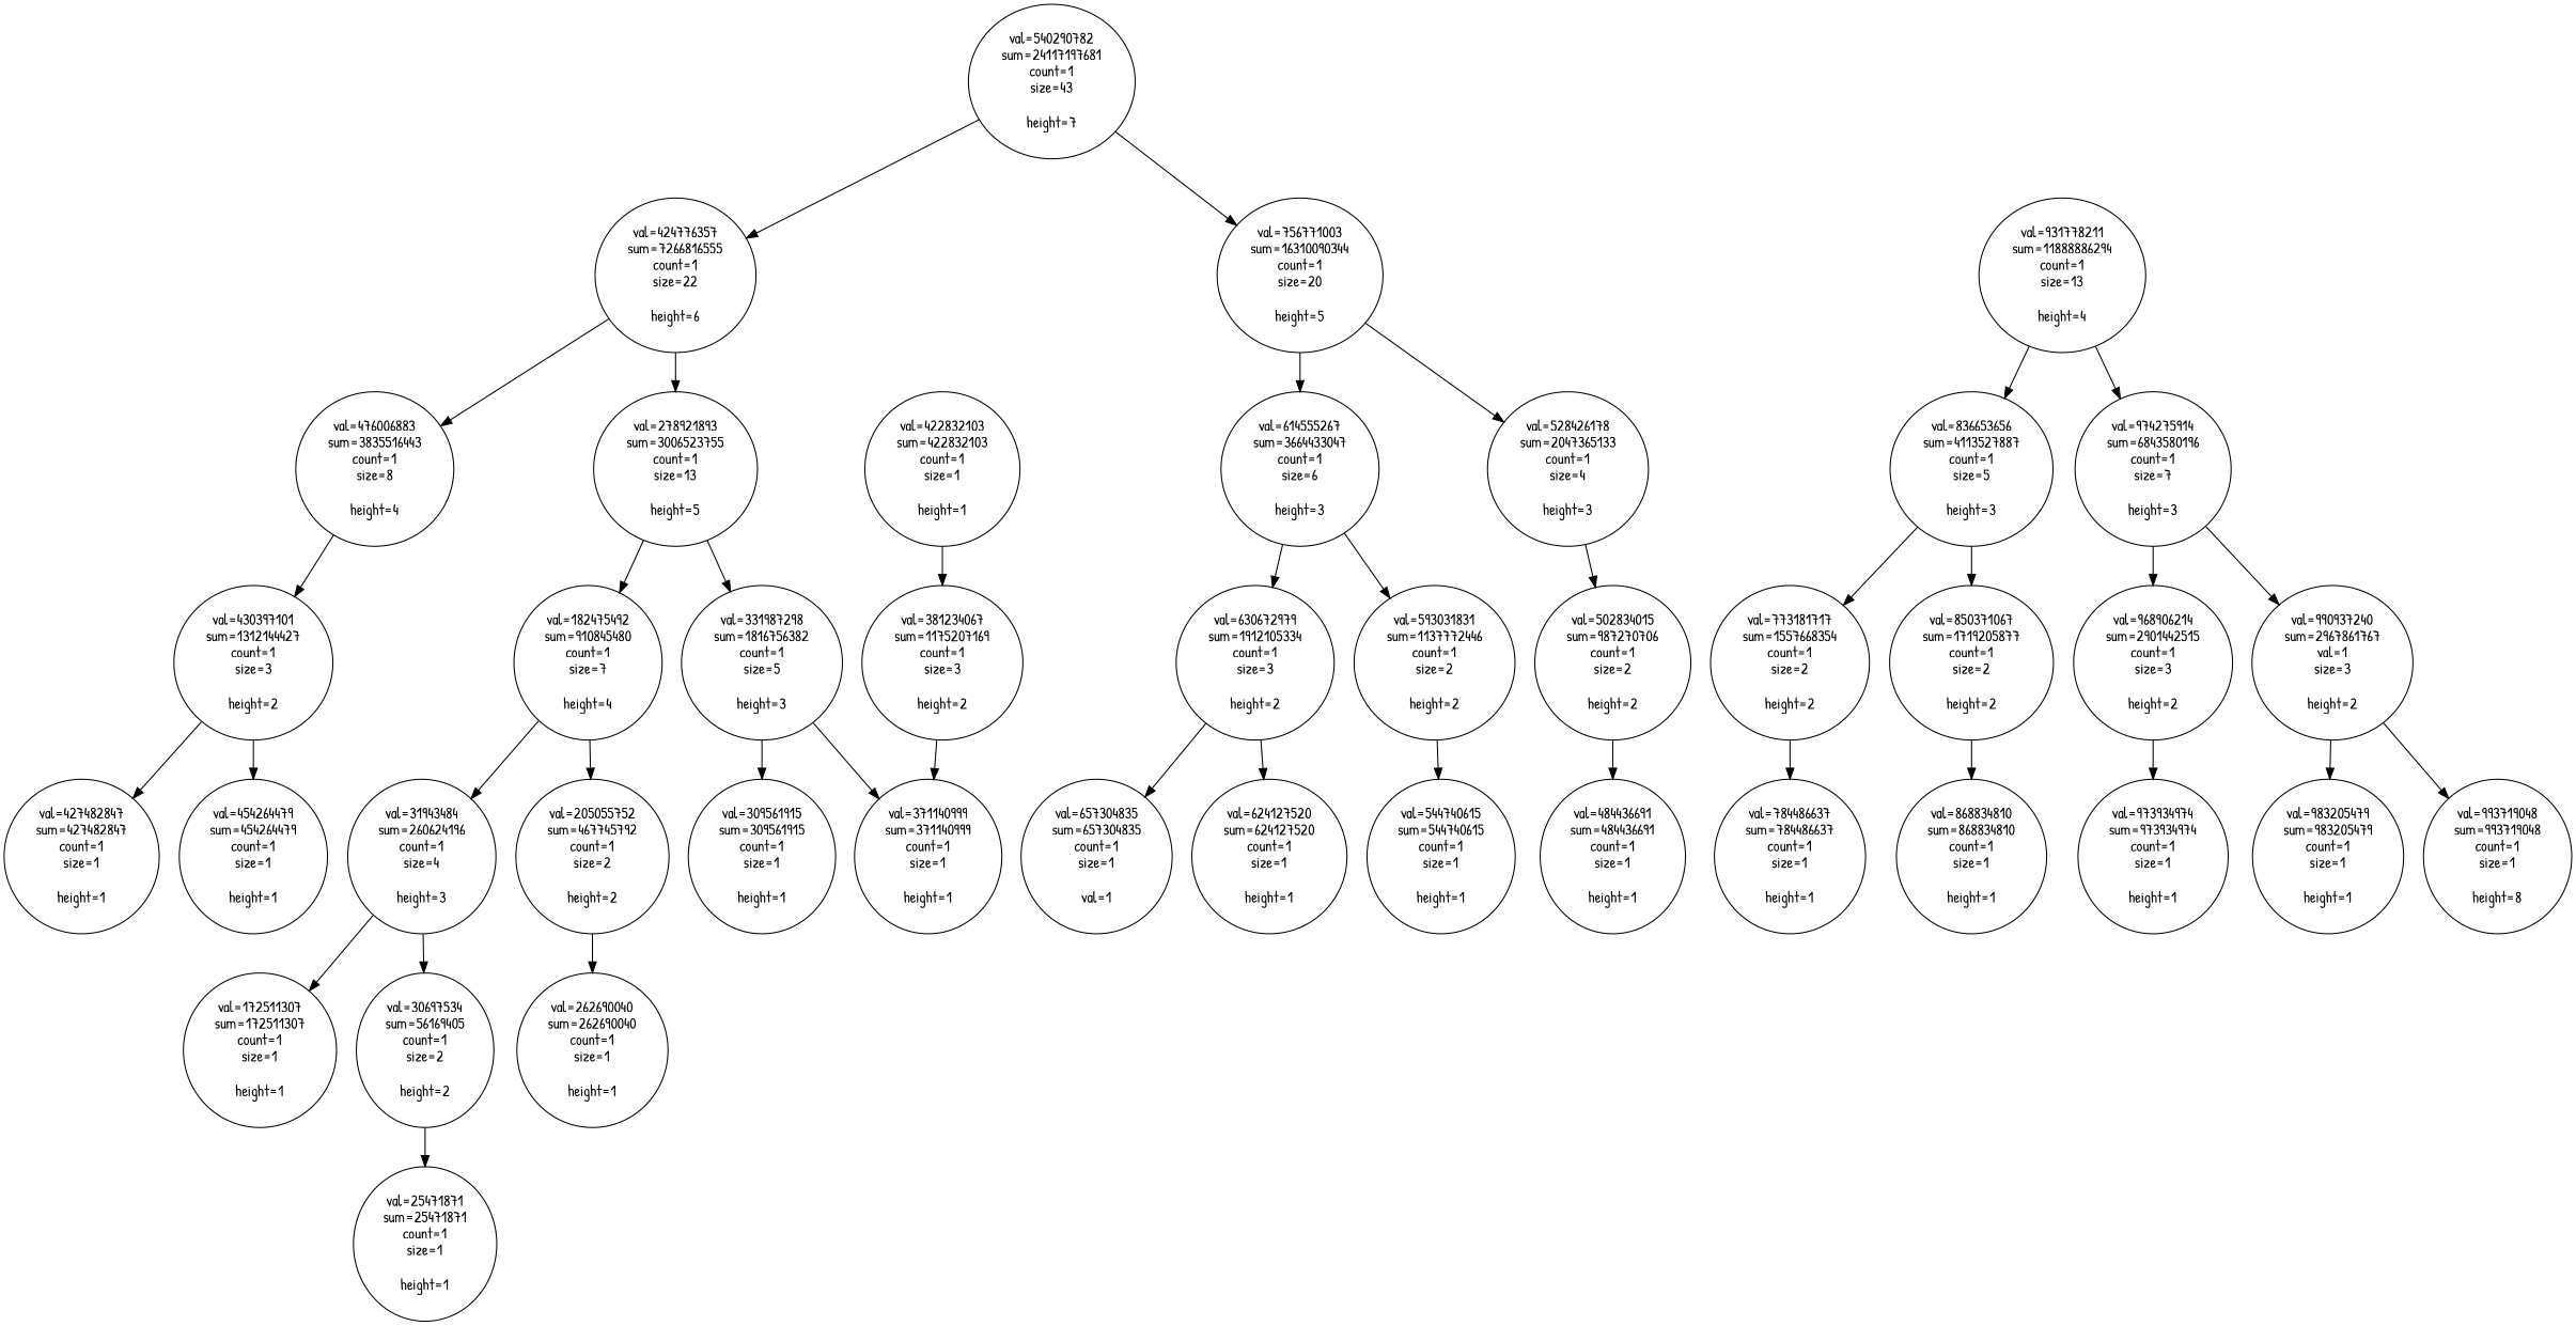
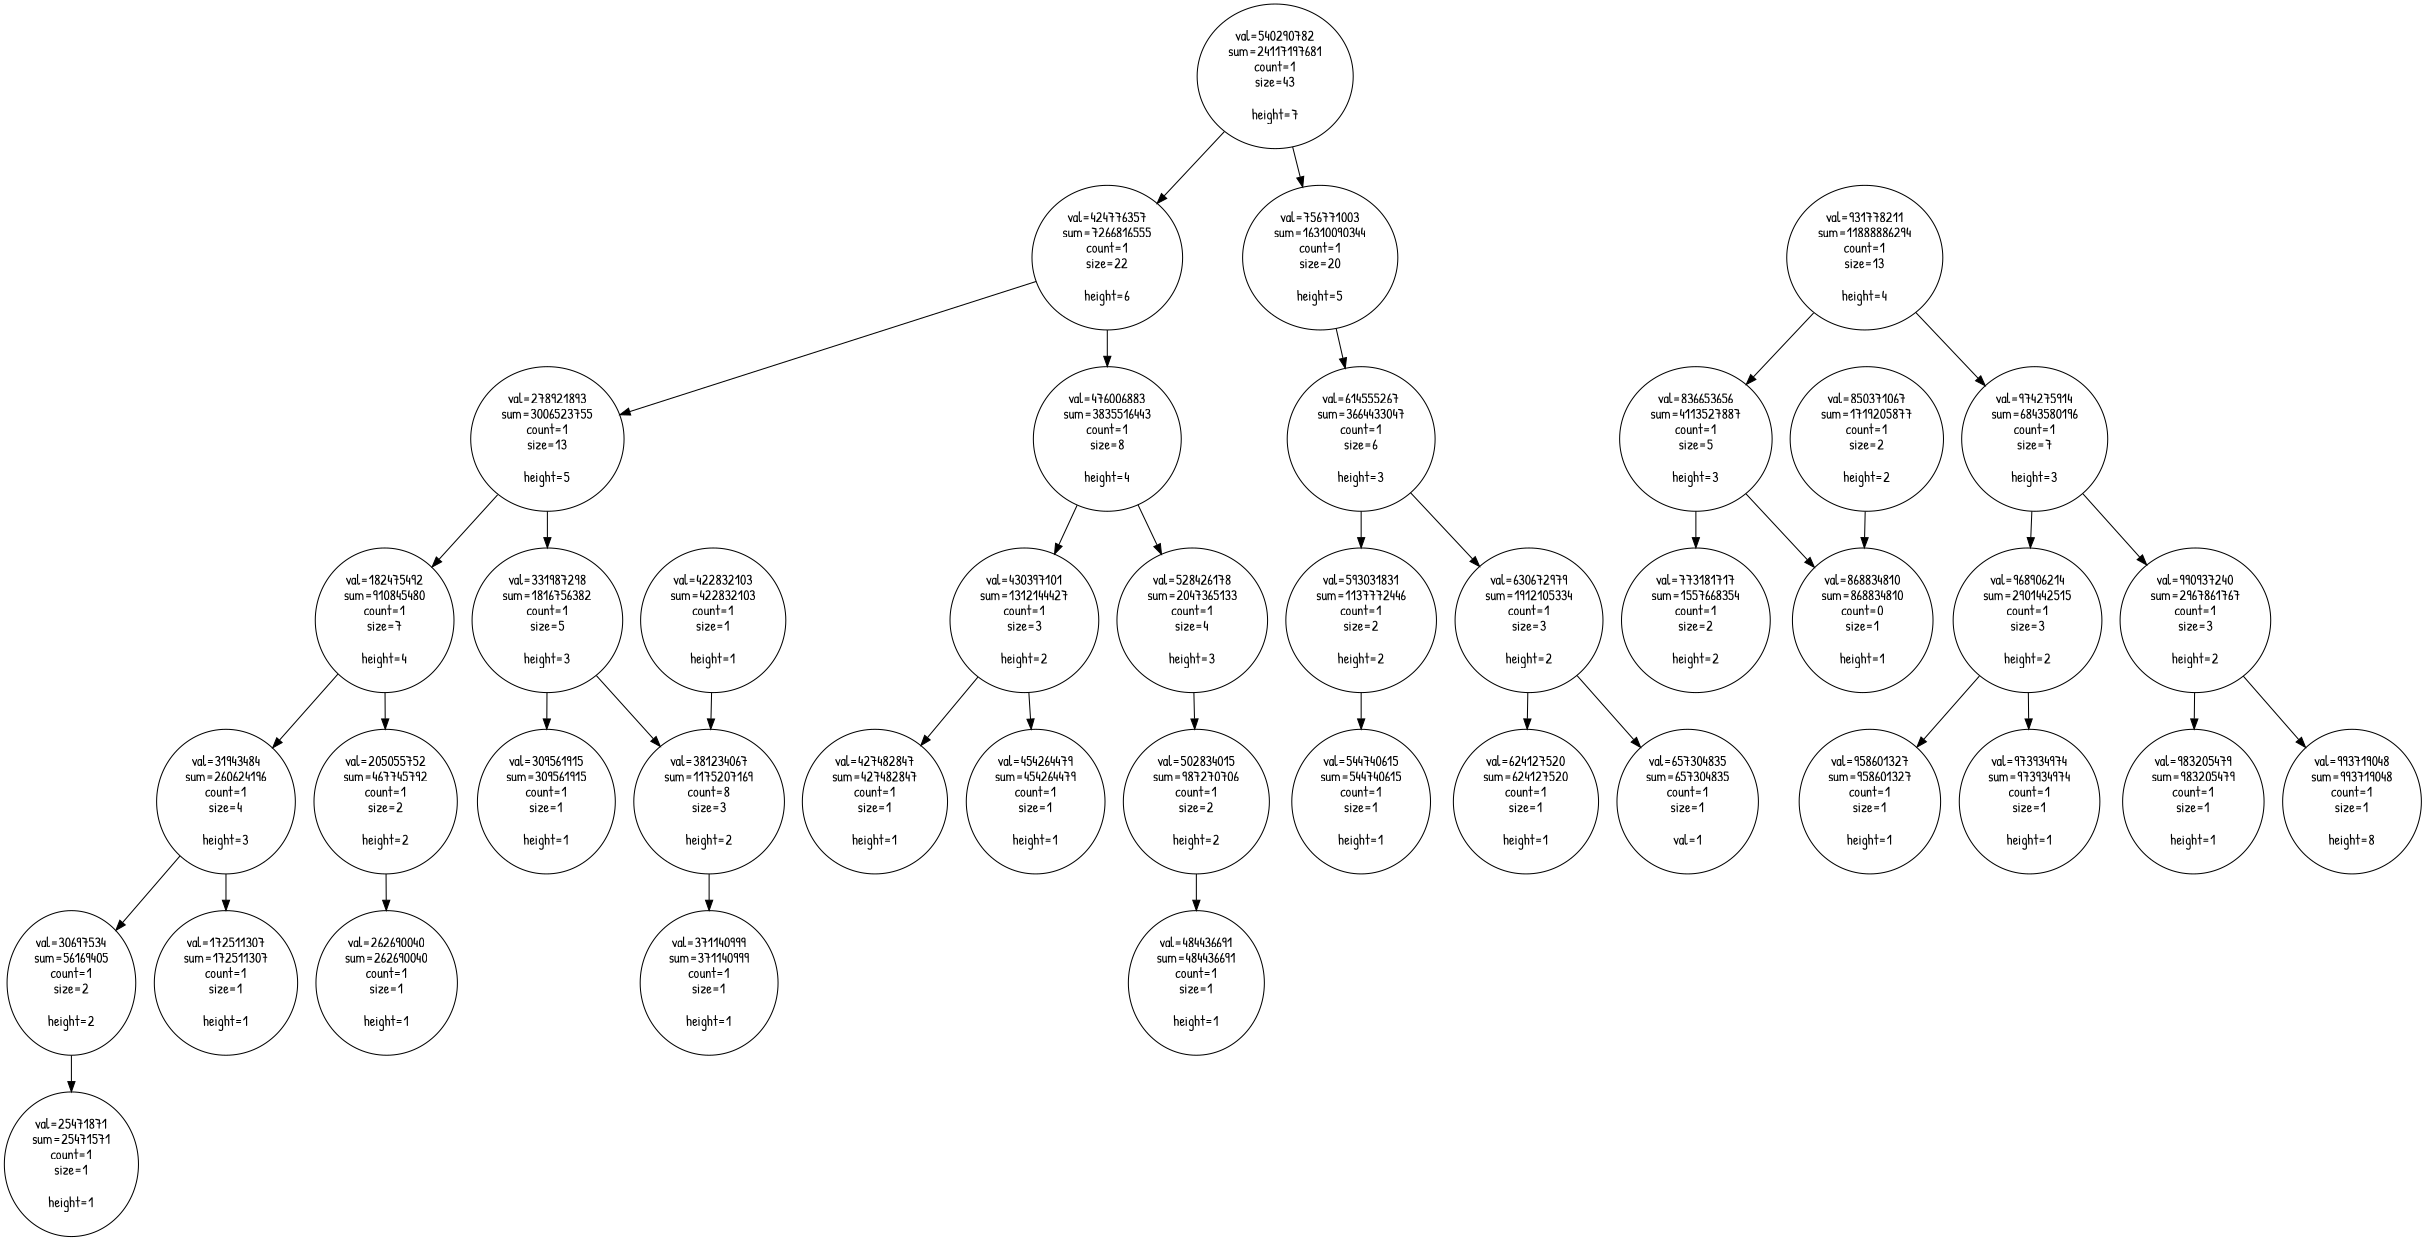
  digraph {
    fontname="Patrick Hand"
    node [fontname="Patrick Hand"]
    edge [fontname="Patrick Hand"]
    n1 [label=<val=540290782<BR/>sum=24117197681<BR/>count=1<BR/>size=43<BR/><BR/>height=7<BR/>>]
    n2 [label=<val=424776357<BR/>sum=7266816555<BR/>count=1<BR/>size=22<BR/><BR/>height=6<BR/>>]
    n3 [label=<val=756771003<BR/>sum=16310090344<BR/>count=1<BR/>size=20<BR/><BR/>height=5<BR/>>]
-   n4 [label=<val=25471871<BR/>sum=25471871<BR/>count=1<BR/>size=1<BR/><BR/>height=1<BR/>>]
+   n4 [label=<val=25471871<BR/>sum=25471571<BR/>count=1<BR/>size=1<BR/><BR/>height=1<BR/>>]
    n5 [label=<val=30697534<BR/>sum=56169405<BR/>count=1<BR/>size=2<BR/><BR/>height=2<BR/>>]
    n6 [label=<val=31943484<BR/>sum=260624196<BR/>count=1<BR/>size=4<BR/><BR/>height=3<BR/>>]
    n7 [label=<val=172511307<BR/>sum=172511307<BR/>count=1<BR/>size=1<BR/><BR/>height=1<BR/>>]
    n8 [label=<val=182475492<BR/>sum=910845480<BR/>count=1<BR/>size=7<BR/><BR/>height=4<BR/>>]
    n9 [label=<val=205055752<BR/>sum=467745792<BR/>count=1<BR/>size=2<BR/><BR/>height=2<BR/>>]
    n10 [label=<val=262690040<BR/>sum=262690040<BR/>count=1<BR/>size=1<BR/><BR/>height=1<BR/>>]
    n11 [label=<val=278921893<BR/>sum=3006523755<BR/>count=1<BR/>size=13<BR/><BR/>height=5<BR/>>]
    n12 [label=<val=331987298<BR/>sum=1816756382<BR/>count=1<BR/>size=5<BR/><BR/>height=3<BR/>>]
    n13 [label=<val=309561915<BR/>sum=309561915<BR/>count=1<BR/>size=1<BR/><BR/>height=1<BR/>>]
-   n14 [label=<val=381234067<BR/>sum=1175207169<BR/>count=1<BR/>size=3<BR/><BR/>height=2<BR/>>]
+   n14 [label=<val=381234067<BR/>sum=1175207169<BR/>count=8<BR/>size=3<BR/><BR/>height=2<BR/>>]
    n15 [label=<val=371140999<BR/>sum=371140999<BR/>count=1<BR/>size=1<BR/><BR/>height=1<BR/>>]
    n16 [label=<val=422832103<BR/>sum=422832103<BR/>count=1<BR/>size=1<BR/><BR/>height=1<BR/>>]
    n17 [label=<val=476006883<BR/>sum=3835516443<BR/>count=1<BR/>size=8<BR/><BR/>height=4<BR/>>]
    n18 [label=<val=430397101<BR/>sum=1312144427<BR/>count=1<BR/>size=3<BR/><BR/>height=2<BR/>>]
    n19 [label=<val=528426178<BR/>sum=2047365133<BR/>count=1<BR/>size=4<BR/><BR/>height=3<BR/>>]
    n20 [label=<val=427482847<BR/>sum=427482847<BR/>count=1<BR/>size=1<BR/><BR/>height=1<BR/>>]
    n21 [label=<val=454264479<BR/>sum=454264479<BR/>count=1<BR/>size=1<BR/><BR/>height=1<BR/>>]
    n22 [label=<val=502834015<BR/>sum=987270706<BR/>count=1<BR/>size=2<BR/><BR/>height=2<BR/>>]
    n23 [label=<val=484436691<BR/>sum=484436691<BR/>count=1<BR/>size=1<BR/><BR/>height=1<BR/>>]
    n24 [label=<val=614555267<BR/>sum=3664433047<BR/>count=1<BR/>size=6<BR/><BR/>height=3<BR/>>]
    n25 [label=<val=544740615<BR/>sum=544740615<BR/>count=1<BR/>size=1<BR/><BR/>height=1<BR/>>]
    n26 [label=<val=593031831<BR/>sum=1137772446<BR/>count=1<BR/>size=2<BR/><BR/>height=2<BR/>>]
    n27 [label=<val=630672979<BR/>sum=1912105334<BR/>count=1<BR/>size=3<BR/><BR/>height=2<BR/>>]
    n28 [label=<val=624127520<BR/>sum=624127520<BR/>count=1<BR/>size=1<BR/><BR/>height=1<BR/>>]
    n29 [label=<val=657304835<BR/>sum=657304835<BR/>count=1<BR/>size=1<BR/><BR/>val=1<BR/>>]
    n30 [label=<val=931778211<BR/>sum=11888886294<BR/>count=1<BR/>size=13<BR/><BR/>height=4<BR/>>]
    n31 [label=<val=836653656<BR/>sum=4113527887<BR/>count=1<BR/>size=5<BR/><BR/>height=3<BR/>>]
    n32 [label=<val=974275914<BR/>sum=6843580196<BR/>count=1<BR/>size=7<BR/><BR/>height=3<BR/>>]
    n33 [label=<val=773181717<BR/>sum=1557668354<BR/>count=1<BR/>size=2<BR/><BR/>height=2<BR/>>]
-   n34 [label=<val=784486637<BR/>sum=784486637<BR/>count=1<BR/>size=1<BR/><BR/>height=1<BR/>>]
    n35 [label=<val=850371067<BR/>sum=1719205877<BR/>count=1<BR/>size=2<BR/><BR/>height=2<BR/>>]
-   n36 [label=<val=868834810<BR/>sum=868834810<BR/>count=1<BR/>size=1<BR/><BR/>height=1<BR/>>]
+   n36 [label=<val=868834810<BR/>sum=868834810<BR/>count=0<BR/>size=1<BR/><BR/>height=1<BR/>>]
    n37 [label=<val=968906214<BR/>sum=2901442515<BR/>count=1<BR/>size=3<BR/><BR/>height=2<BR/>>]
-   n38 [label=<val=990937240<BR/>sum=2967861767<BR/>val=1<BR/>size=3<BR/><BR/>height=2<BR/>>]
+   n38 [label=<val=990937240<BR/>sum=2967861767<BR/>count=1<BR/>size=3<BR/><BR/>height=2<BR/>>]
+   n39 [label=<val=958601327<BR/>sum=958601327<BR/>count=1<BR/>size=1<BR/><BR/>height=1<BR/>>]
    n40 [label=<val=973934974<BR/>sum=973934974<BR/>count=1<BR/>size=1<BR/><BR/>height=1<BR/>>]
    n41 [label=<val=983205479<BR/>sum=983205479<BR/>count=1<BR/>size=1<BR/><BR/>height=1<BR/>>]
    n42 [label=<val=993719048<BR/>sum=993719048<BR/>count=1<BR/>size=1<BR/><BR/>height=8<BR/>>]
    subgraph sub_1 {
      rank=source
      n1
    }
    n1 -> n2
    n1 -> n3
    n2 -> n11
    n2 -> n17
    n3 -> n24
    n5 -> n4
    n6 -> n5
    n6 -> n7
    n8 -> n6
    n8 -> n9
    n9 -> n10
    n11 -> n8
    n11 -> n12
    n12 -> n13
-   n12 -> n15
+   n12 -> n14
    n14 -> n15
    n16 -> n14
    n17 -> n18
-   n3 -> n19
+   n17 -> n19
    n18 -> n20
    n18 -> n21
    n19 -> n22
    n22 -> n23
    n24 -> n26
    n24 -> n27
    n26 -> n25
    n27 -> n28
    n27 -> n29
    n30 -> n31
    n30 -> n32
    n31 -> n33
-   n31 -> n35
+   n31 -> n36
    n32 -> n37
    n32 -> n38
-   n33 -> n34
    n35 -> n36
+   n37 -> n39
    n37 -> n40
    n38 -> n41
    n38 -> n42
  }
